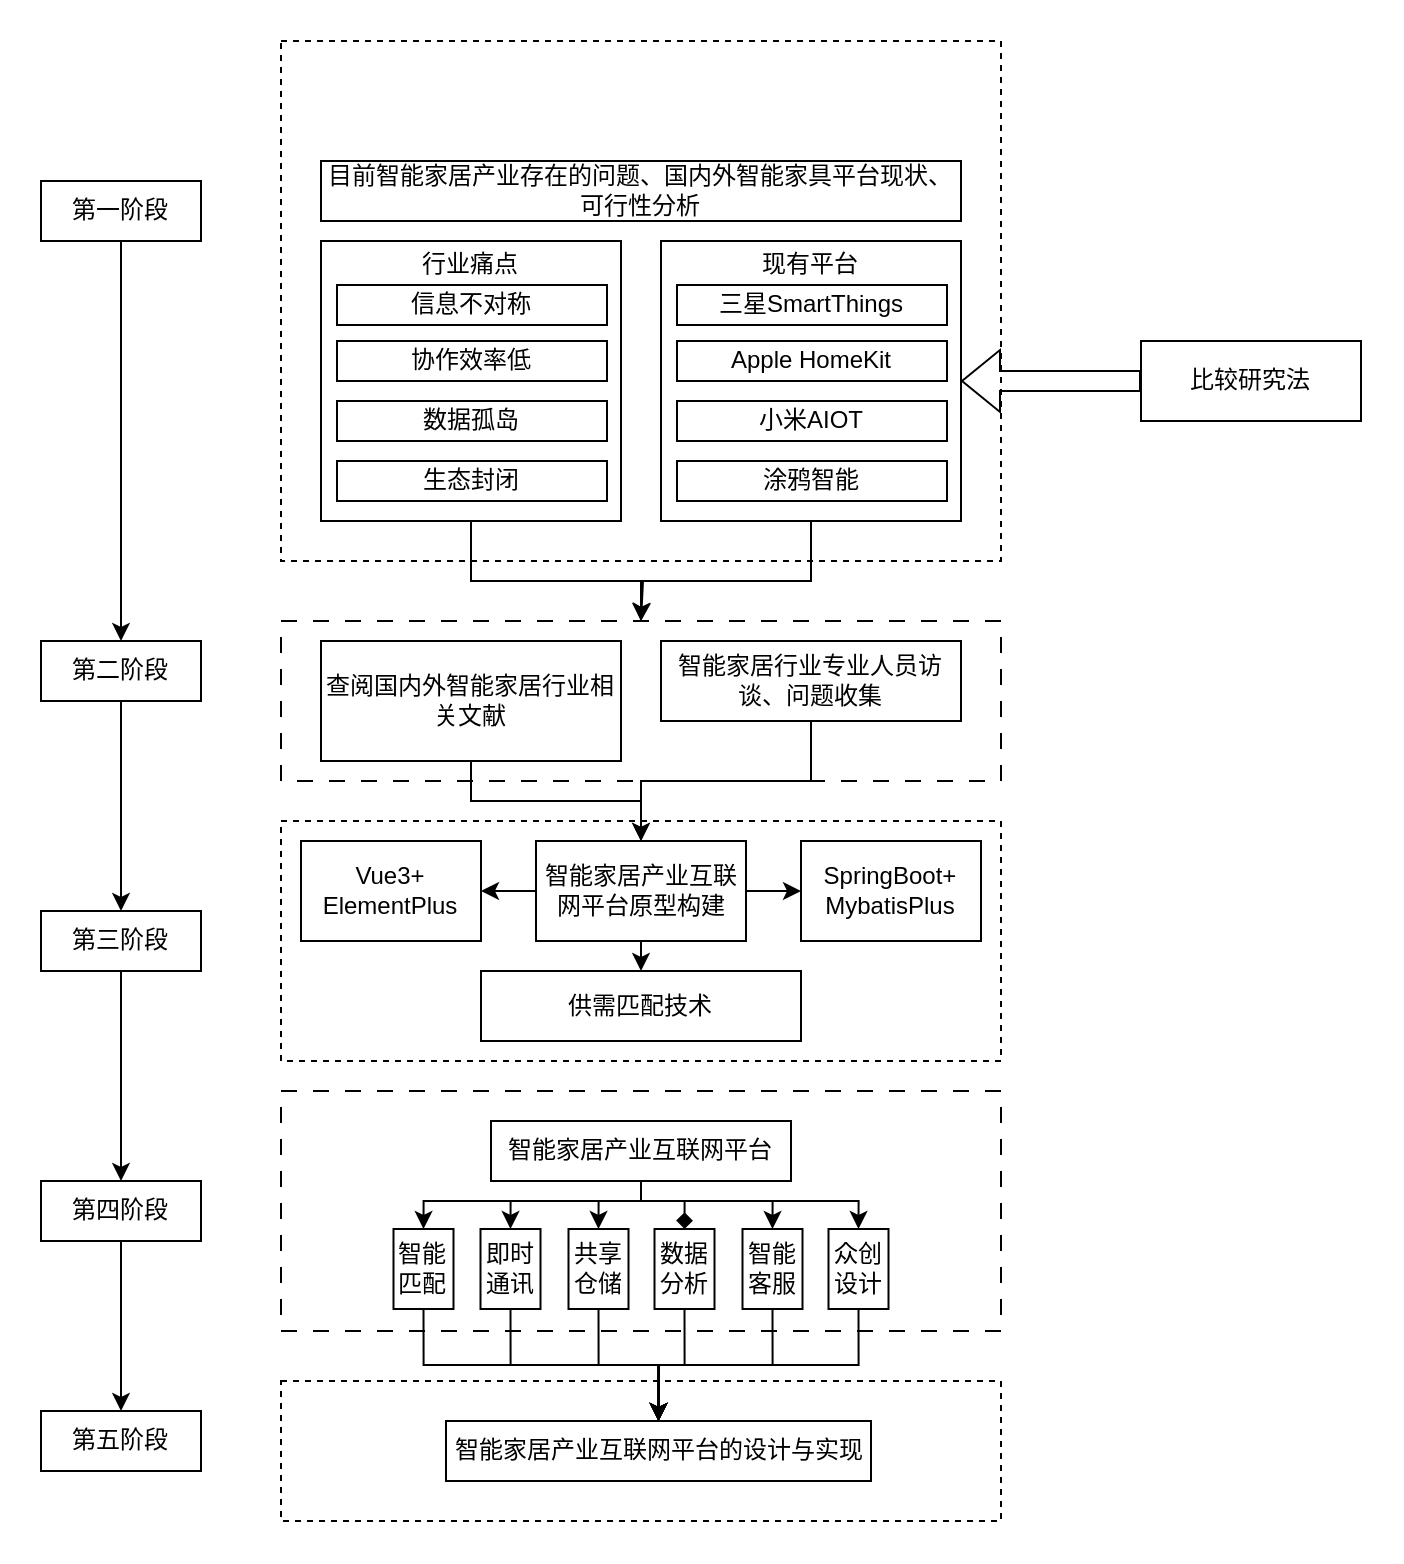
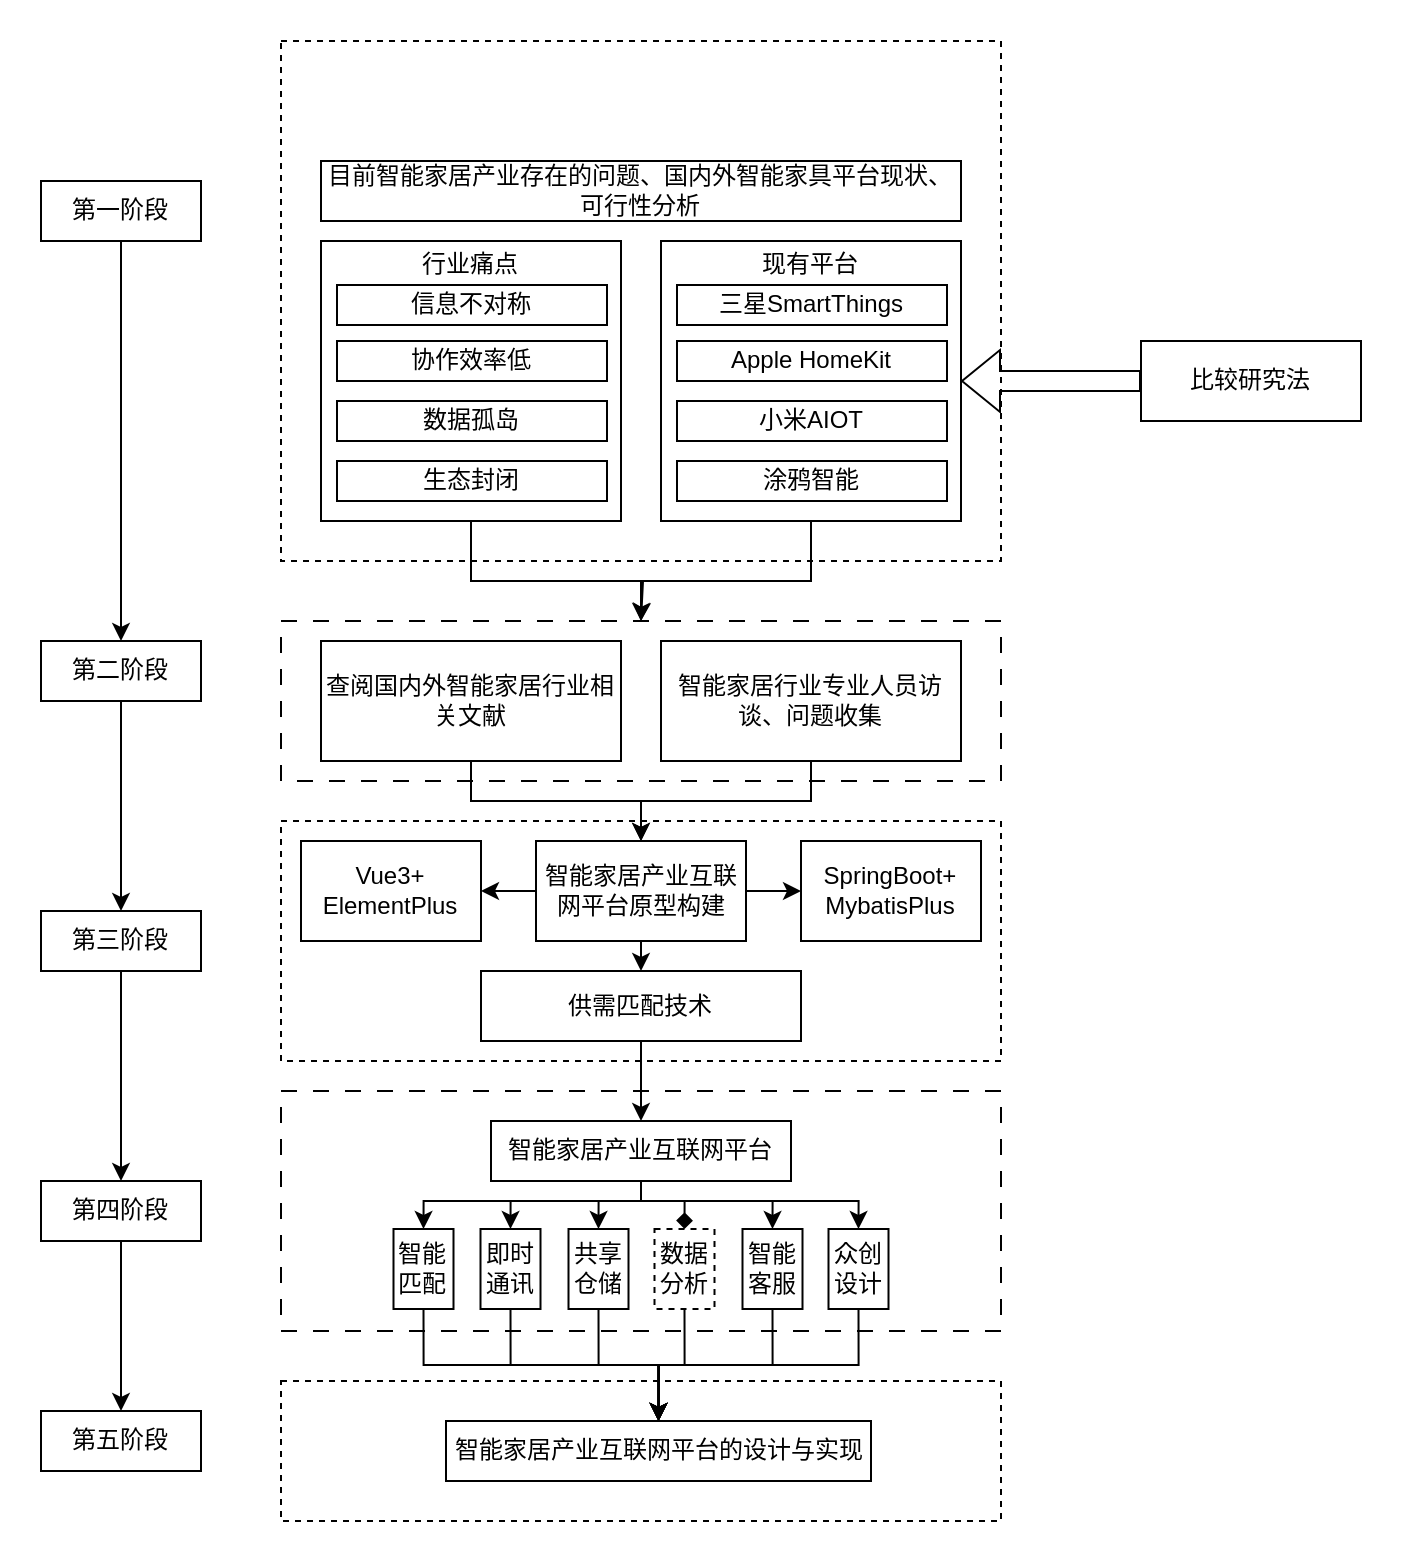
  <mxCell id="0" />
  <mxCell id="1" parent="0" />
  <mxCell id="2" value="" style="edgeStyle=orthogonalEdgeStyle;rounded=0;orthogonalLoop=1;jettySize=auto;html=1;" edge="1" parent="1" source="3" target="5"><mxGeometry relative="1" as="geometry" /></mxCell>
  <mxCell id="3" value="第一阶段" style="rounded=0;whiteSpace=wrap;html=1;" vertex="1" parent="1"><mxGeometry x="20" y="90" width="80" height="30" as="geometry" /></mxCell>
  <mxCell id="4" value="" style="edgeStyle=orthogonalEdgeStyle;rounded=0;orthogonalLoop=1;jettySize=auto;html=1;" edge="1" parent="1" source="5" target="7"><mxGeometry relative="1" as="geometry" /></mxCell>
  <mxCell id="5" value="第二阶段" style="rounded=0;whiteSpace=wrap;html=1;" vertex="1" parent="1"><mxGeometry x="20" y="320" width="80" height="30" as="geometry" /></mxCell>
  <mxCell id="6" value="" style="edgeStyle=orthogonalEdgeStyle;rounded=0;orthogonalLoop=1;jettySize=auto;html=1;" edge="1" parent="1" source="7" target="9"><mxGeometry relative="1" as="geometry" /></mxCell>
  <mxCell id="7" value="第三阶段" style="rounded=0;whiteSpace=wrap;html=1;" vertex="1" parent="1"><mxGeometry x="20" y="455" width="80" height="30" as="geometry" /></mxCell>
  <mxCell id="8" value="" style="edgeStyle=orthogonalEdgeStyle;rounded=0;orthogonalLoop=1;jettySize=auto;html=1;" edge="1" parent="1" source="9" target="10"><mxGeometry relative="1" as="geometry" /></mxCell>
  <mxCell id="9" value="第四阶段" style="rounded=0;whiteSpace=wrap;html=1;" vertex="1" parent="1"><mxGeometry x="20" y="590" width="80" height="30" as="geometry" /></mxCell>
  <mxCell id="10" value="第五阶段" style="rounded=0;whiteSpace=wrap;html=1;" vertex="1" parent="1"><mxGeometry x="20" y="705" width="80" height="30" as="geometry" /></mxCell>
  <mxCell id="11" value="" style="rounded=0;whiteSpace=wrap;html=1;dashed=1;" vertex="1" parent="1"><mxGeometry x="140" y="20" width="360" height="260" as="geometry" /></mxCell>
  <mxCell id="12" value="" style="rounded=0;whiteSpace=wrap;html=1;dashed=1;dashPattern=8 8;" vertex="1" parent="1"><mxGeometry x="140" y="310" width="360" height="80" as="geometry" /></mxCell>
  <mxCell id="13" value="" style="rounded=0;whiteSpace=wrap;html=1;dashed=1;" vertex="1" parent="1"><mxGeometry x="140" y="410" width="360" height="120" as="geometry" /></mxCell>
  <mxCell id="14" value="" style="rounded=0;whiteSpace=wrap;html=1;dashed=1;dashPattern=8 8;" vertex="1" parent="1"><mxGeometry x="140" y="545" width="360" height="120" as="geometry" /></mxCell>
  <mxCell id="15" value="" style="rounded=0;whiteSpace=wrap;html=1;dashed=1;" vertex="1" parent="1"><mxGeometry x="140" y="690" width="360" height="70" as="geometry" /></mxCell>
  <mxCell id="16" value="目前智能家居产业存在的问题、国内外智能家具平台现状、可行性分析" style="rounded=0;whiteSpace=wrap;html=1;" vertex="1" parent="1"><mxGeometry x="160" y="80" width="320" height="30" as="geometry" /></mxCell>
  <mxCell id="17" value="" style="group" vertex="1" connectable="0" parent="1"><mxGeometry x="160" width="150" height="140" as="geometry" y="120" /></mxCell>
  <mxCell id="18" value="" style="rounded=0;whiteSpace=wrap;html=1;" vertex="1" parent="17"><mxGeometry width="150" height="140" as="geometry" /></mxCell>
  <mxCell id="19" value="信息不对称" style="rounded=0;whiteSpace=wrap;html=1;" vertex="1" parent="17"><mxGeometry x="8" y="22" width="135" height="20" as="geometry" /></mxCell>
  <mxCell id="20" value="行业痛点" style="text;html=1;align=center;verticalAlign=middle;whiteSpace=wrap;rounded=0;" vertex="1" parent="17"><mxGeometry x="45" y="1" width="60" height="22" as="geometry" /></mxCell>
  <mxCell id="21" value="协作效率低" style="rounded=0;whiteSpace=wrap;html=1;" vertex="1" parent="17"><mxGeometry x="8" y="50" width="135" height="20" as="geometry" /></mxCell>
  <mxCell id="22" value="数据孤岛" style="rounded=0;whiteSpace=wrap;html=1;" vertex="1" parent="17"><mxGeometry x="8" y="80" width="135" height="20" as="geometry" /></mxCell>
  <mxCell id="23" value="生态封闭" style="rounded=0;whiteSpace=wrap;html=1;" vertex="1" parent="17"><mxGeometry x="8" y="110" width="135" height="20" as="geometry" /></mxCell>
  <mxCell id="24" value="" style="group" vertex="1" connectable="0" parent="1"><mxGeometry x="330" width="150" height="140" as="geometry" y="120" /></mxCell>
  <mxCell id="25" value="" style="rounded=0;whiteSpace=wrap;html=1;" vertex="1" parent="24"><mxGeometry width="150" height="140" as="geometry" /></mxCell>
  <mxCell id="26" value="三星SmartThings" style="rounded=0;whiteSpace=wrap;html=1;" vertex="1" parent="24"><mxGeometry x="8" y="22" width="135" height="20" as="geometry" /></mxCell>
  <mxCell id="27" value="现有平台" style="text;html=1;align=center;verticalAlign=middle;whiteSpace=wrap;rounded=0;" vertex="1" parent="24"><mxGeometry x="45" y="1" width="60" height="22" as="geometry" /></mxCell>
  <mxCell id="28" value="Apple HomeKit" style="rounded=0;whiteSpace=wrap;html=1;" vertex="1" parent="24"><mxGeometry x="8" y="50" width="135" height="20" as="geometry" /></mxCell>
  <mxCell id="29" value="小米AIOT" style="rounded=0;whiteSpace=wrap;html=1;" vertex="1" parent="24"><mxGeometry x="8" y="80" width="135" height="20" as="geometry" /></mxCell>
  <mxCell id="30" value="涂鸦智能" style="rounded=0;whiteSpace=wrap;html=1;" vertex="1" parent="24"><mxGeometry x="8" y="110" width="135" height="20" as="geometry" /></mxCell>
  <mxCell id="31" value="" style="shape=flexArrow;endArrow=classic;html=1;rounded=0;" edge="1" parent="1"><mxGeometry width="50" height="50" relative="1" as="geometry"><mxPoint x="570" y="190" as="sourcePoint" /><mxPoint x="480" y="190" as="targetPoint" /></mxGeometry></mxCell>
  <mxCell id="32" value="比较研究法" style="rounded=0;whiteSpace=wrap;html=1;" vertex="1" parent="1"><mxGeometry x="570" y="170" width="110" height="40" as="geometry" /></mxCell>
  <mxCell id="33" style="edgeStyle=orthogonalEdgeStyle;rounded=0;orthogonalLoop=1;jettySize=auto;html=1;exitX=0.5;exitY=1;exitDx=0;exitDy=0;entryX=0.5;entryY=0;entryDx=0;entryDy=0;" edge="1" parent="1" source="34" target="41"><mxGeometry relative="1" as="geometry" /></mxCell>
  <mxCell id="34" value="查阅国内外智能家居行业相关文献" style="rounded=0;whiteSpace=wrap;html=1;" vertex="1" parent="1"><mxGeometry x="160" y="320" width="150" height="60" as="geometry" /></mxCell>
  <mxCell id="35" style="edgeStyle=orthogonalEdgeStyle;rounded=0;orthogonalLoop=1;jettySize=auto;html=1;exitX=0.5;exitY=1;exitDx=0;exitDy=0;" edge="1" parent="1" source="36" target="41"><mxGeometry relative="1" as="geometry" /></mxCell>
- <mxCell id="36" value="智能家居行业专业人员访谈、问题收集" style="rounded=0;whiteSpace=wrap;html=1;" vertex="1" parent="1"><mxGeometry x="330" y="320" width="150" height="40" as="geometry" /></mxCell>
+ <mxCell id="36" value="智能家居行业专业人员访谈、问题收集" style="rounded=0;whiteSpace=wrap;html=1;" vertex="1" parent="1"><mxGeometry x="330" y="320" width="150" height="60" as="geometry" /></mxCell>
  <mxCell id="37" value="Vue3+&lt;div&gt;ElementPlus&lt;/div&gt;" style="rounded=0;whiteSpace=wrap;html=1;" vertex="1" parent="1"><mxGeometry x="150" y="420" width="90" height="50" as="geometry" /></mxCell>
  <mxCell id="38" style="edgeStyle=orthogonalEdgeStyle;rounded=0;orthogonalLoop=1;jettySize=auto;html=1;exitX=0;exitY=0.5;exitDx=0;exitDy=0;entryX=1;entryY=0.5;entryDx=0;entryDy=0;" edge="1" parent="1" source="41" target="37"><mxGeometry relative="1" as="geometry" /></mxCell>
  <mxCell id="39" value="" style="edgeStyle=orthogonalEdgeStyle;rounded=0;orthogonalLoop=1;jettySize=auto;html=1;" edge="1" parent="1" source="41" target="42"><mxGeometry relative="1" as="geometry" /></mxCell>
  <mxCell id="40" style="edgeStyle=orthogonalEdgeStyle;rounded=0;orthogonalLoop=1;jettySize=auto;html=1;exitX=0.5;exitY=1;exitDx=0;exitDy=0;entryX=0.5;entryY=0;entryDx=0;entryDy=0;" edge="1" parent="1" source="41" target="44"><mxGeometry relative="1" as="geometry" /></mxCell>
  <mxCell id="41" value="智能家居产业互联网平台原型构建" style="rounded=0;whiteSpace=wrap;html=1;" vertex="1" parent="1"><mxGeometry x="267.5" y="420" width="105" height="50" as="geometry" /></mxCell>
  <mxCell id="42" value="SpringBoot+&lt;div&gt;MybatisPlus&lt;/div&gt;" style="rounded=0;whiteSpace=wrap;html=1;" vertex="1" parent="1"><mxGeometry x="400" y="420" width="90" height="50" as="geometry" /></mxCell>
+ <mxCell id="43" style="edgeStyle=orthogonalEdgeStyle;rounded=0;orthogonalLoop=1;jettySize=auto;html=1;exitX=0.5;exitY=1;exitDx=0;exitDy=0;entryX=0.5;entryY=0;entryDx=0;entryDy=0;" edge="1" parent="1" source="44" target="51"><mxGeometry relative="1" as="geometry" /></mxCell>
  <mxCell id="44" value="供需匹配技术" style="rounded=0;whiteSpace=wrap;html=1;" vertex="1" parent="1"><mxGeometry x="240" y="485" width="160" height="35" as="geometry" /></mxCell>
  <mxCell id="45" style="edgeStyle=orthogonalEdgeStyle;rounded=0;orthogonalLoop=1;jettySize=auto;html=1;exitX=0.5;exitY=1;exitDx=0;exitDy=0;entryX=0.5;entryY=0;entryDx=0;entryDy=0;" edge="1" parent="1" source="51" target="53"><mxGeometry relative="1" as="geometry"><Array as="points"><mxPoint x="320" y="600" /><mxPoint x="211" y="600" /></Array></mxGeometry></mxCell>
  <mxCell id="46" style="edgeStyle=orthogonalEdgeStyle;rounded=0;orthogonalLoop=1;jettySize=auto;html=1;exitX=0.5;exitY=1;exitDx=0;exitDy=0;entryX=0.5;entryY=0;entryDx=0;entryDy=0;" edge="1" parent="1" source="51" target="55"><mxGeometry relative="1" as="geometry"><Array as="points"><mxPoint x="320" y="600" /><mxPoint x="255" y="600" /></Array></mxGeometry></mxCell>
  <mxCell id="47" style="edgeStyle=orthogonalEdgeStyle;rounded=0;orthogonalLoop=1;jettySize=auto;html=1;exitX=0.5;exitY=1;exitDx=0;exitDy=0;entryX=0.5;entryY=0;entryDx=0;entryDy=0;" edge="1" parent="1" source="51" target="57"><mxGeometry relative="1" as="geometry"><Array as="points"><mxPoint x="320" y="600" /><mxPoint x="299" y="600" /></Array></mxGeometry></mxCell>
  <mxCell id="48" style="edgeStyle=orthogonalEdgeStyle;rounded=0;orthogonalLoop=1;jettySize=auto;html=1;exitX=0.5;exitY=1;exitDx=0;exitDy=0;entryX=0.5;entryY=0;entryDx=0;entryDy=0;endArrow=diamond;" edge="1" parent="1" source="51" target="59"><mxGeometry relative="1" as="geometry"><Array as="points"><mxPoint x="320" y="600" /><mxPoint x="342" y="600" /></Array></mxGeometry></mxCell>
  <mxCell id="49" style="edgeStyle=orthogonalEdgeStyle;rounded=0;orthogonalLoop=1;jettySize=auto;html=1;exitX=0.5;exitY=1;exitDx=0;exitDy=0;entryX=0.5;entryY=0;entryDx=0;entryDy=0;" edge="1" parent="1" source="51" target="61"><mxGeometry relative="1" as="geometry"><Array as="points"><mxPoint x="320" y="600" /><mxPoint x="386" y="600" /></Array></mxGeometry></mxCell>
  <mxCell id="50" style="edgeStyle=orthogonalEdgeStyle;rounded=0;orthogonalLoop=1;jettySize=auto;html=1;exitX=0.5;exitY=1;exitDx=0;exitDy=0;entryX=0.5;entryY=0;entryDx=0;entryDy=0;" edge="1" parent="1" source="51" target="63"><mxGeometry relative="1" as="geometry"><Array as="points"><mxPoint x="320" y="600" /><mxPoint x="429" y="600" /></Array></mxGeometry></mxCell>
  <mxCell id="51" value="智能家居产业互联网平台" style="rounded=0;whiteSpace=wrap;html=1;" vertex="1" parent="1"><mxGeometry x="245" y="560" width="150" height="30" as="geometry" /></mxCell>
  <mxCell id="52" style="edgeStyle=orthogonalEdgeStyle;rounded=0;orthogonalLoop=1;jettySize=auto;html=1;exitX=0.5;exitY=1;exitDx=0;exitDy=0;entryX=0.5;entryY=0;entryDx=0;entryDy=0;" edge="1" parent="1" source="53" target="64"><mxGeometry relative="1" as="geometry" /></mxCell>
  <mxCell id="53" value="智能匹配" style="rounded=0;whiteSpace=wrap;html=1;" vertex="1" parent="1"><mxGeometry x="196.25" y="614" width="30" height="40" as="geometry" /></mxCell>
  <mxCell id="54" style="edgeStyle=orthogonalEdgeStyle;rounded=0;orthogonalLoop=1;jettySize=auto;html=1;exitX=0.5;exitY=1;exitDx=0;exitDy=0;entryX=0.5;entryY=0;entryDx=0;entryDy=0;" edge="1" parent="1" source="55" target="64"><mxGeometry relative="1" as="geometry" /></mxCell>
  <mxCell id="55" value="即时通讯" style="rounded=0;whiteSpace=wrap;html=1;" vertex="1" parent="1"><mxGeometry x="239.75" y="614" width="30" height="40" as="geometry" /></mxCell>
  <mxCell id="56" style="edgeStyle=orthogonalEdgeStyle;rounded=0;orthogonalLoop=1;jettySize=auto;html=1;exitX=0.5;exitY=1;exitDx=0;exitDy=0;" edge="1" parent="1" source="57" target="64"><mxGeometry relative="1" as="geometry" /></mxCell>
  <mxCell id="57" value="共享仓储" style="rounded=0;whiteSpace=wrap;html=1;" vertex="1" parent="1"><mxGeometry x="283.75" y="614" width="30" height="40" as="geometry" /></mxCell>
  <mxCell id="58" style="edgeStyle=orthogonalEdgeStyle;rounded=0;orthogonalLoop=1;jettySize=auto;html=1;exitX=0.5;exitY=1;exitDx=0;exitDy=0;entryX=0.5;entryY=0;entryDx=0;entryDy=0;" edge="1" parent="1" source="59" target="64"><mxGeometry relative="1" as="geometry" /></mxCell>
- <mxCell id="59" value="数据分析" style="rounded=0;whiteSpace=wrap;html=1;" vertex="1" parent="1"><mxGeometry x="326.75" y="614" width="30" height="40" as="geometry" /></mxCell>
+ <mxCell id="59" value="数据分析" style="rounded=0;whiteSpace=wrap;html=1;dashed=1;" vertex="1" parent="1"><mxGeometry x="326.75" y="614" width="30" height="40" as="geometry" /></mxCell>
  <mxCell id="60" style="edgeStyle=orthogonalEdgeStyle;rounded=0;orthogonalLoop=1;jettySize=auto;html=1;exitX=0.5;exitY=1;exitDx=0;exitDy=0;" edge="1" parent="1" source="61" target="64"><mxGeometry relative="1" as="geometry" /></mxCell>
  <mxCell id="61" value="智能客服" style="rounded=0;whiteSpace=wrap;html=1;" vertex="1" parent="1"><mxGeometry x="370.75" y="614" width="30" height="40" as="geometry" /></mxCell>
  <mxCell id="62" style="edgeStyle=orthogonalEdgeStyle;rounded=0;orthogonalLoop=1;jettySize=auto;html=1;exitX=0.5;exitY=1;exitDx=0;exitDy=0;entryX=0.5;entryY=0;entryDx=0;entryDy=0;" edge="1" parent="1" source="63" target="64"><mxGeometry relative="1" as="geometry" /></mxCell>
  <mxCell id="63" value="众创设计" style="rounded=0;whiteSpace=wrap;html=1;" vertex="1" parent="1"><mxGeometry x="413.75" y="614" width="30" height="40" as="geometry" /></mxCell>
  <mxCell id="64" value="智能家居产业互联网平台的设计与实现" style="rounded=0;whiteSpace=wrap;html=1;" vertex="1" parent="1"><mxGeometry x="222.5" y="710" width="212.5" height="30" as="geometry" /></mxCell>
  <mxCell id="65" style="edgeStyle=orthogonalEdgeStyle;rounded=0;orthogonalLoop=1;jettySize=auto;html=1;exitX=0.5;exitY=1;exitDx=0;exitDy=0;" edge="1" parent="1" source="18" target="12"><mxGeometry relative="1" as="geometry"><Array as="points"><mxPoint x="235" y="290" /><mxPoint x="320" y="290" /></Array></mxGeometry></mxCell>
  <mxCell id="66" style="edgeStyle=orthogonalEdgeStyle;rounded=0;orthogonalLoop=1;jettySize=auto;html=1;exitX=0.5;exitY=1;exitDx=0;exitDy=0;entryX=0.5;entryY=0;entryDx=0;entryDy=0;" edge="1" parent="1" source="25" target="12"><mxGeometry relative="1" as="geometry"><mxPoint x="320" y="300" as="targetPoint" /><Array as="points"><mxPoint x="405" y="290" /><mxPoint x="321" y="290" /></Array></mxGeometry></mxCell>
